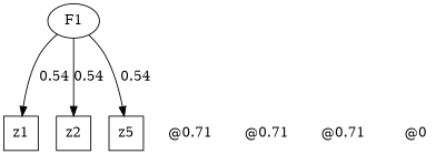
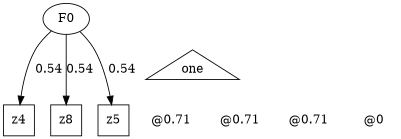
  digraph {
    node [shape=plaintext]
-   F1 [shape=""]
-   z1 [shape=square]
-   z2 [shape=square]
+   F1 [label=F0 shape=""]
+   z1 [shape=square label=z4]
+   z2 [shape=square label=z8]
    n4 [label=z5 shape=square]
    n5 [label="@0.71"]
    n6 [label="@0.71"]
    n7 [label="@0.71"]
    n8 [label="@0"]
+   one [shape=triangle]
    subgraph sub_1 {
      rank=min
      F1
    }
    subgraph sub_2 {
      rank=same
      z1
      z2
      n4
    }
    subgraph sub_3 {
      rank=max
      n5
      n6
      n7
      n8
    }
    F1 -> z1 [label=0.54]
    F1 -> z2 [label=0.54]
    F1 -> n4 [label=0.54]
  }
